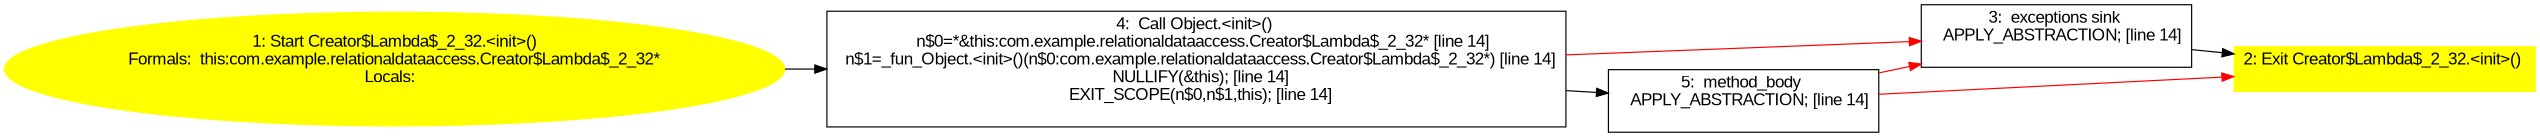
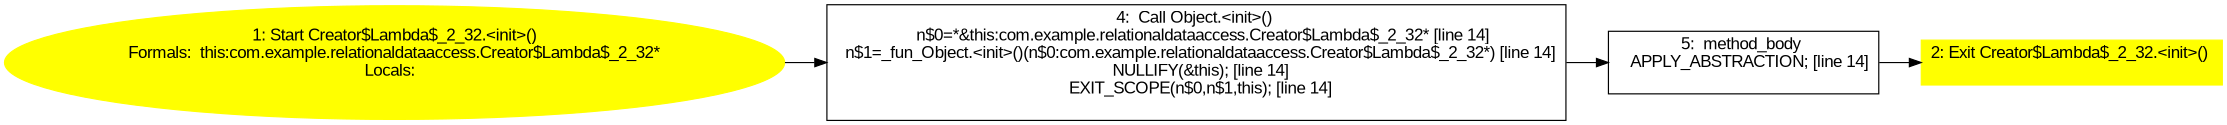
  digraph {
    fontname="Liberation Sans"
    rankdir=LR
    node [fontname="Liberation Sans" shape=box]
    edge [fontname="Liberation Sans"]
    n1 [color=yellow label="1: Start Creator$Lambda$_2_32.<init>()\nFormals:  this:com.example.relationaldataaccess.Creator$Lambda$_2_32*\nLocals:  \n  " style=filled shape=""]
    n2 [label="4:  Call Object.<init>() \n   n$0=*&this:com.example.relationaldataaccess.Creator$Lambda$_2_32* [line 14]\n  n$1=_fun_Object.<init>()(n$0:com.example.relationaldataaccess.Creator$Lambda$_2_32*) [line 14]\n  NULLIFY(&this); [line 14]\n  EXIT_SCOPE(n$0,n$1,this); [line 14]\n "]
-   n3 [label="3:  exceptions sink \n   APPLY_ABSTRACTION; [line 14]\n "]
    n4 [label="5:  method_body \n   APPLY_ABSTRACTION; [line 14]\n "]
    n5 [color=yellow label="2: Exit Creator$Lambda$_2_32.<init>() \n  " style=filled]
    n1 -> n2
-   n2 -> n3 [color=red]
    n2 -> n4
-   n3 -> n5
-   n4 -> n3 [color=red]
-   n4 -> n5 [color=red]
+   n4 -> n5
  }
